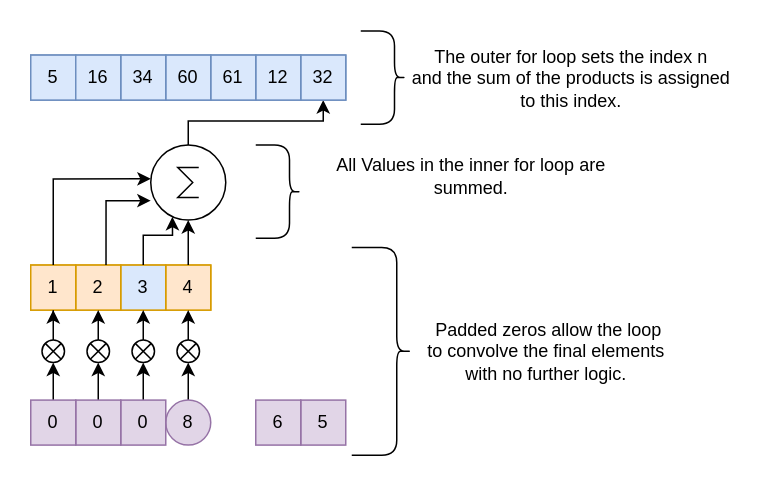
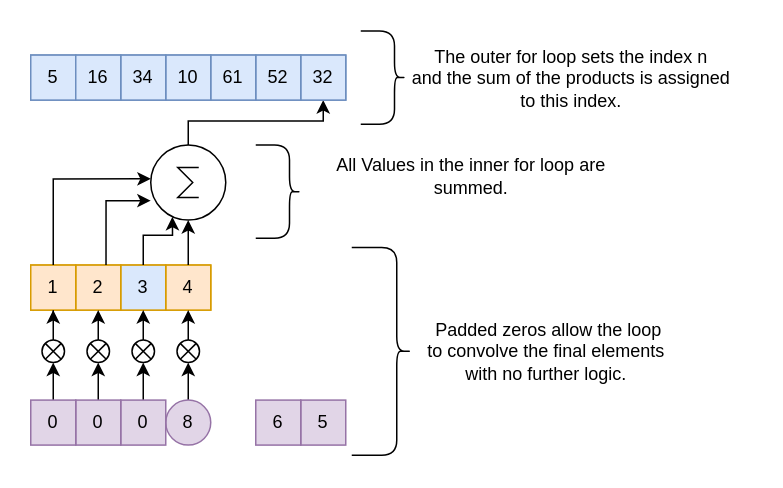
  <mxCell id="0" />
  <mxCell id="1" parent="0" />
  <mxCell id="2" value="" style="group;fillColor=#ffe6cc;strokeColor=#d79b00;" vertex="1" connectable="0" parent="1"><mxGeometry x="20" y="176.06" width="120" height="30" as="geometry" /></mxCell>
  <mxCell id="3" value="4" style="rounded=0;whiteSpace=wrap;html=1;fillColor=#ffe6cc;strokeColor=#d79b00;" vertex="1" parent="2"><mxGeometry x="90" width="30" height="30" as="geometry" /></mxCell>
  <mxCell id="4" value="3" style="rounded=0;whiteSpace=wrap;html=1;fillColor=#dae8fc;strokeColor=#d79b00;" vertex="1" parent="2"><mxGeometry x="60" width="30" height="30" as="geometry" /></mxCell>
  <mxCell id="5" value="2" style="rounded=0;whiteSpace=wrap;html=1;fillColor=#ffe6cc;strokeColor=#d79b00;" vertex="1" parent="2"><mxGeometry x="30" width="30" height="30" as="geometry" /></mxCell>
  <mxCell id="6" value="1" style="rounded=0;whiteSpace=wrap;html=1;fillColor=#ffe6cc;strokeColor=#d79b00;" vertex="1" parent="2"><mxGeometry width="30" height="30" as="geometry" /></mxCell>
  <mxCell id="7" style="edgeStyle=orthogonalEdgeStyle;rounded=0;orthogonalLoop=1;jettySize=auto;html=1;exitX=0.5;exitY=0;exitDx=0;exitDy=0;exitPerimeter=0;entryX=0.5;entryY=1;entryDx=0;entryDy=0;" edge="1" parent="1" source="8" target="11"><mxGeometry relative="1" as="geometry"><Array as="points"><mxPoint x="125" y="80" /><mxPoint x="215" y="80" /></Array></mxGeometry></mxCell>
  <mxCell id="8" value="" style="verticalLabelPosition=bottom;shadow=0;dashed=0;align=center;html=1;verticalAlign=top;shape=mxgraph.electrical.abstract.sum;" vertex="1" parent="1"><mxGeometry x="100" y="96.06" width="50" height="50" as="geometry" /></mxCell>
  <mxCell id="9" value="" style="group;fillColor=#dae8fc;strokeColor=#6c8ebf;" vertex="1" connectable="0" parent="1"><mxGeometry x="20" y="36.06" width="210" height="30" as="geometry" /></mxCell>
  <mxCell id="10" value="5" style="rounded=0;whiteSpace=wrap;html=1;fillColor=#dae8fc;strokeColor=#6c8ebf;" vertex="1" parent="9"><mxGeometry width="30" height="30" as="geometry" /></mxCell>
  <mxCell id="11" value="32" style="rounded=0;whiteSpace=wrap;html=1;fillColor=#dae8fc;strokeColor=#6c8ebf;" vertex="1" parent="9"><mxGeometry x="180" width="30" height="30" as="geometry" /></mxCell>
- <mxCell id="12" value="12" style="rounded=0;whiteSpace=wrap;html=1;fillColor=#dae8fc;strokeColor=#6c8ebf;" vertex="1" parent="9"><mxGeometry x="150" width="30" height="30" as="geometry" /></mxCell>
+ <mxCell id="12" value="52" style="rounded=0;whiteSpace=wrap;html=1;fillColor=#dae8fc;strokeColor=#6c8ebf;" vertex="1" parent="9"><mxGeometry x="150" width="30" height="30" as="geometry" /></mxCell>
  <mxCell id="13" value="61" style="rounded=0;whiteSpace=wrap;html=1;fillColor=#dae8fc;strokeColor=#6c8ebf;" vertex="1" parent="9"><mxGeometry x="120" width="30" height="30" as="geometry" /></mxCell>
- <mxCell id="14" value="60" style="rounded=0;whiteSpace=wrap;html=1;fillColor=#dae8fc;strokeColor=#6c8ebf;" vertex="1" parent="9"><mxGeometry x="90" width="30" height="30" as="geometry" /></mxCell>
+ <mxCell id="14" value="10" style="rounded=0;whiteSpace=wrap;html=1;fillColor=#dae8fc;strokeColor=#6c8ebf;" vertex="1" parent="9"><mxGeometry x="90" width="30" height="30" as="geometry" /></mxCell>
  <mxCell id="15" value="34" style="rounded=0;whiteSpace=wrap;html=1;fillColor=#dae8fc;strokeColor=#6c8ebf;" vertex="1" parent="9"><mxGeometry x="60" width="30" height="30" as="geometry" /></mxCell>
  <mxCell id="16" value="16" style="rounded=0;whiteSpace=wrap;html=1;fillColor=#dae8fc;strokeColor=#6c8ebf;" vertex="1" parent="9"><mxGeometry x="30" width="30" height="30" as="geometry" /></mxCell>
  <mxCell id="17" style="edgeStyle=orthogonalEdgeStyle;rounded=0;orthogonalLoop=1;jettySize=auto;html=1;entryX=0.5;entryY=1;entryDx=0;entryDy=0;entryPerimeter=0;" edge="1" parent="1" source="3" target="8"><mxGeometry relative="1" as="geometry" /></mxCell>
  <mxCell id="18" style="edgeStyle=orthogonalEdgeStyle;rounded=0;orthogonalLoop=1;jettySize=auto;html=1;entryX=0.289;entryY=0.957;entryDx=0;entryDy=0;entryPerimeter=0;" edge="1" parent="1" source="4" target="8"><mxGeometry relative="1" as="geometry" /></mxCell>
  <mxCell id="19" style="edgeStyle=orthogonalEdgeStyle;rounded=0;orthogonalLoop=1;jettySize=auto;html=1;" edge="1" parent="1" target="8"><mxGeometry relative="1" as="geometry"><mxPoint x="70.18" y="176.06" as="sourcePoint" /><mxPoint x="89.83" y="132.81" as="targetPoint" /><Array as="points"><mxPoint x="70" y="133.06" /></Array></mxGeometry></mxCell>
  <mxCell id="20" style="edgeStyle=orthogonalEdgeStyle;rounded=0;orthogonalLoop=1;jettySize=auto;html=1;entryX=0.001;entryY=0.45;entryDx=0;entryDy=0;entryPerimeter=0;" edge="1" parent="1" source="6" target="8"><mxGeometry relative="1" as="geometry"><mxPoint x="35" y="116.06" as="targetPoint" /><Array as="points"><mxPoint x="35" y="119.06" /></Array></mxGeometry></mxCell>
  <mxCell id="21" style="edgeStyle=orthogonalEdgeStyle;rounded=0;orthogonalLoop=1;jettySize=auto;html=1;entryX=0.5;entryY=1;entryDx=0;entryDy=0;" edge="1" parent="1" source="22" target="6"><mxGeometry relative="1" as="geometry" /></mxCell>
  <mxCell id="22" value="" style="shape=sumEllipse;perimeter=ellipsePerimeter;whiteSpace=wrap;html=1;backgroundOutline=1;" vertex="1" parent="1"><mxGeometry x="27.5" y="226.06" width="15" height="15" as="geometry" /></mxCell>
  <mxCell id="23" style="edgeStyle=orthogonalEdgeStyle;rounded=0;orthogonalLoop=1;jettySize=auto;html=1;entryX=0.5;entryY=1;entryDx=0;entryDy=0;" edge="1" parent="1" source="44" target="22"><mxGeometry relative="1" as="geometry" /></mxCell>
  <mxCell id="24" style="edgeStyle=orthogonalEdgeStyle;rounded=0;orthogonalLoop=1;jettySize=auto;html=1;exitX=0.5;exitY=0;exitDx=0;exitDy=0;entryX=0.5;entryY=1;entryDx=0;entryDy=0;" edge="1" parent="1" source="25" target="5"><mxGeometry relative="1" as="geometry" /></mxCell>
  <mxCell id="25" value="" style="shape=sumEllipse;perimeter=ellipsePerimeter;whiteSpace=wrap;html=1;backgroundOutline=1;" vertex="1" parent="1"><mxGeometry x="57.5" y="226.06" width="15" height="15" as="geometry" /></mxCell>
  <mxCell id="26" style="edgeStyle=orthogonalEdgeStyle;rounded=0;orthogonalLoop=1;jettySize=auto;html=1;entryX=0.5;entryY=1;entryDx=0;entryDy=0;" edge="1" parent="1" source="43" target="25"><mxGeometry relative="1" as="geometry" /></mxCell>
  <mxCell id="27" style="edgeStyle=orthogonalEdgeStyle;rounded=0;orthogonalLoop=1;jettySize=auto;html=1;exitX=0.5;exitY=0;exitDx=0;exitDy=0;entryX=0.5;entryY=1;entryDx=0;entryDy=0;" edge="1" parent="1" source="28" target="3"><mxGeometry relative="1" as="geometry" /></mxCell>
  <mxCell id="28" value="" style="shape=sumEllipse;perimeter=ellipsePerimeter;whiteSpace=wrap;html=1;backgroundOutline=1;" vertex="1" parent="1"><mxGeometry x="117.5" y="226.06" width="15" height="15" as="geometry" /></mxCell>
  <mxCell id="29" style="edgeStyle=orthogonalEdgeStyle;rounded=0;orthogonalLoop=1;jettySize=auto;html=1;exitX=0.5;exitY=0;exitDx=0;exitDy=0;entryX=0.5;entryY=1;entryDx=0;entryDy=0;" edge="1" parent="1" source="30" target="4"><mxGeometry relative="1" as="geometry" /></mxCell>
  <mxCell id="30" value="" style="shape=sumEllipse;perimeter=ellipsePerimeter;whiteSpace=wrap;html=1;backgroundOutline=1;" vertex="1" parent="1"><mxGeometry x="87.5" y="226.06" width="15" height="15" as="geometry" /></mxCell>
  <mxCell id="31" style="edgeStyle=orthogonalEdgeStyle;rounded=0;orthogonalLoop=1;jettySize=auto;html=1;entryX=0.5;entryY=1;entryDx=0;entryDy=0;" edge="1" parent="1" source="42" target="30"><mxGeometry relative="1" as="geometry" /></mxCell>
  <mxCell id="32" style="edgeStyle=orthogonalEdgeStyle;rounded=0;orthogonalLoop=1;jettySize=auto;html=1;exitX=0.5;exitY=0;exitDx=0;exitDy=0;entryX=0.5;entryY=1;entryDx=0;entryDy=0;" edge="1" parent="1" source="41" target="28"><mxGeometry relative="1" as="geometry" /></mxCell>
  <mxCell id="33" value="" style="shape=curlyBracket;whiteSpace=wrap;html=1;rounded=1;flipH=1;labelPosition=right;verticalLabelPosition=middle;align=left;verticalAlign=middle;size=0.25;" vertex="1" parent="1"><mxGeometry x="234" y="164.31" width="40" height="138.5" as="geometry" /></mxCell>
  <mxCell id="34" value="" style="shape=curlyBracket;whiteSpace=wrap;html=1;rounded=1;flipH=1;labelPosition=right;verticalLabelPosition=middle;align=left;verticalAlign=middle;size=0.25;" vertex="1" parent="1"><mxGeometry x="170" y="96.06" width="30" height="62.13" as="geometry" /></mxCell>
  <mxCell id="35" value="Padded zeros allow the loop&lt;div&gt;to convolve the final elements&amp;nbsp;&lt;/div&gt;&lt;div&gt;with no further logic.&amp;nbsp;&lt;/div&gt;" style="text;html=1;align=center;verticalAlign=middle;resizable=0;points=[];autosize=1;strokeColor=none;fillColor=none;" vertex="1" parent="1"><mxGeometry x="275" y="203.56" width="180" height="60" as="geometry" /></mxCell>
  <mxCell id="36" value="All Values in the inner for loop are&amp;nbsp;&lt;div&gt;summed.&amp;nbsp;&lt;/div&gt;" style="text;html=1;align=center;verticalAlign=middle;resizable=0;points=[];autosize=1;strokeColor=none;fillColor=none;" vertex="1" parent="1"><mxGeometry x="210" y="97.13" width="210" height="40" as="geometry" /></mxCell>
  <mxCell id="37" value="" style="shape=curlyBracket;whiteSpace=wrap;html=1;rounded=1;flipH=1;labelPosition=right;verticalLabelPosition=middle;align=left;verticalAlign=middle;size=0.25;" vertex="1" parent="1"><mxGeometry x="240" y="20" width="30" height="62.13" as="geometry" /></mxCell>
  <mxCell id="38" value="The outer for loop sets the index n&lt;div&gt;&lt;/div&gt;&lt;div&gt;and the sum of the products is assigned&lt;/div&gt;&lt;div&gt;to this index.&lt;/div&gt;" style="text;html=1;align=center;verticalAlign=middle;resizable=0;points=[];autosize=1;strokeColor=none;fillColor=none;" vertex="1" parent="1"><mxGeometry x="260" y="22.13" width="240" height="60" as="geometry" /></mxCell>
  <mxCell id="39" value="" style="group" vertex="1" connectable="0" parent="1"><mxGeometry x="20" y="266.06" width="210" height="30" as="geometry" /></mxCell>
  <mxCell id="40" value="5" style="rounded=0;whiteSpace=wrap;html=1;fillColor=#e1d5e7;strokeColor=#9673a6;container=0;" vertex="1" parent="39"><mxGeometry x="180" width="30" height="30" as="geometry" /></mxCell>
  <mxCell id="41" value="8" style="ellipse;whiteSpace=wrap;html=1;fillColor=#e1d5e7;strokeColor=#9673a6;container=0;" vertex="1" parent="39"><mxGeometry x="90" width="30" height="30" as="geometry" /></mxCell>
  <mxCell id="42" value="0" style="rounded=0;whiteSpace=wrap;html=1;fillColor=#e1d5e7;strokeColor=#9673a6;container=0;" vertex="1" parent="39"><mxGeometry x="60" width="30" height="30" as="geometry" /></mxCell>
  <mxCell id="43" value="0" style="rounded=0;whiteSpace=wrap;html=1;fillColor=#e1d5e7;strokeColor=#9673a6;container=0;" vertex="1" parent="39"><mxGeometry x="30" width="30" height="30" as="geometry" /></mxCell>
  <mxCell id="44" value="0" style="rounded=0;whiteSpace=wrap;html=1;fillColor=#e1d5e7;strokeColor=#9673a6;container=0;" vertex="1" parent="39"><mxGeometry width="30" height="30" as="geometry" /></mxCell>
  <mxCell id="45" value="6" style="rounded=0;whiteSpace=wrap;html=1;fillColor=#e1d5e7;strokeColor=#9673a6;container=0;" vertex="1" parent="39"><mxGeometry x="150" width="30" height="30" as="geometry" /></mxCell>
